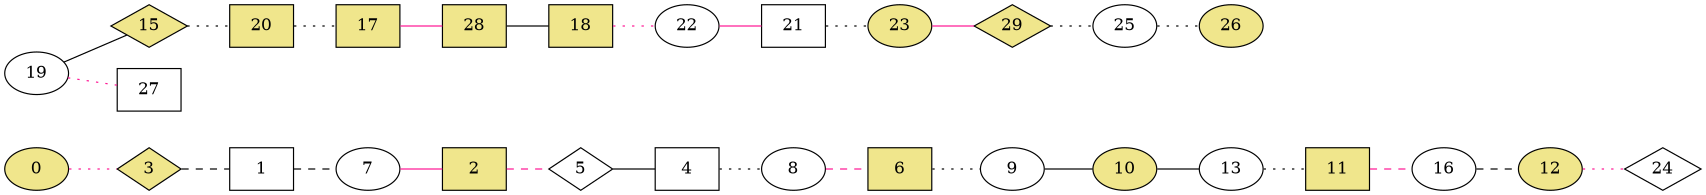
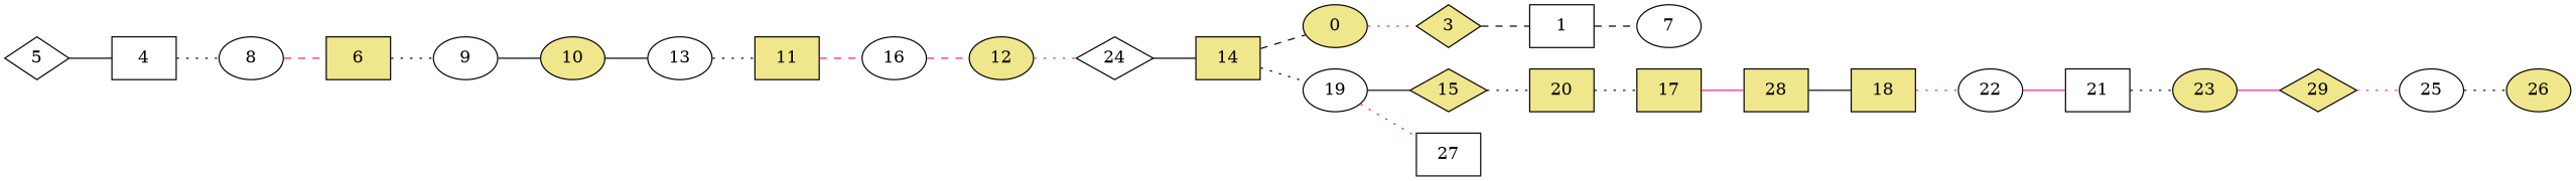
  graph {
    rankdir=LR
    node [fillcolor=khaki shape=ellipse style=filled]
    edge [color=black style=dotted]
+   14 [shape=box]
    0
    19 [fillcolor=white]
    3 [shape=diamond]
    15 [shape=diamond]
    27 [fillcolor=white shape=box]
    1 [fillcolor=white shape=box]
    7 [fillcolor=white]
-   2 [shape=box]
    5 [fillcolor=white shape=diamond]
    4 [fillcolor=white shape=box]
    8 [fillcolor=white]
    6 [shape=box]
    9 [fillcolor=white]
    10
    13 [fillcolor=white]
    11 [shape=box]
    16 [fillcolor=white]
    12
    24 [fillcolor=white shape=diamond]
    20 [shape=box]
    17 [shape=box]
    28 [shape=box]
    18 [shape=box]
    22 [fillcolor=white]
    21 [fillcolor=white shape=box]
    23
    29 [shape=diamond]
    25 [fillcolor=white]
    26
+   14 -- 0 [style=dashed]
+   14 -- 19
    0 -- 3 [color=deeppink]
    19 -- 15 [style=solid]
    19 -- 27 [color=deeppink]
    3 -- 1 [style=dashed]
    15 -- 20
    1 -- 7 [style=dashed]
-   7 -- 2 [color=deeppink style=solid]
-   2 -- 5 [color=deeppink style=dashed]
    5 -- 4 [style=solid]
    4 -- 8
    8 -- 6 [color=deeppink style=dashed]
    6 -- 9
    9 -- 10 [style=solid]
    10 -- 13 [style=solid]
    13 -- 11
    11 -- 16 [color=deeppink style=dashed]
-   16 -- 12 [style=dashed]
+   16 -- 12 [color=deeppink style=dashed]
    12 -- 24 [color=deeppink]
+   24 -- 14 [style=solid]
    20 -- 17
    17 -- 28 [color=deeppink style=solid]
    28 -- 18 [style=solid]
    18 -- 22 [color=deeppink]
    22 -- 21 [color=deeppink style=solid]
    21 -- 23
    23 -- 29 [color=deeppink style=solid]
-   29 -- 25
+   29 -- 25 [color=deeppink]
    25 -- 26
  }
